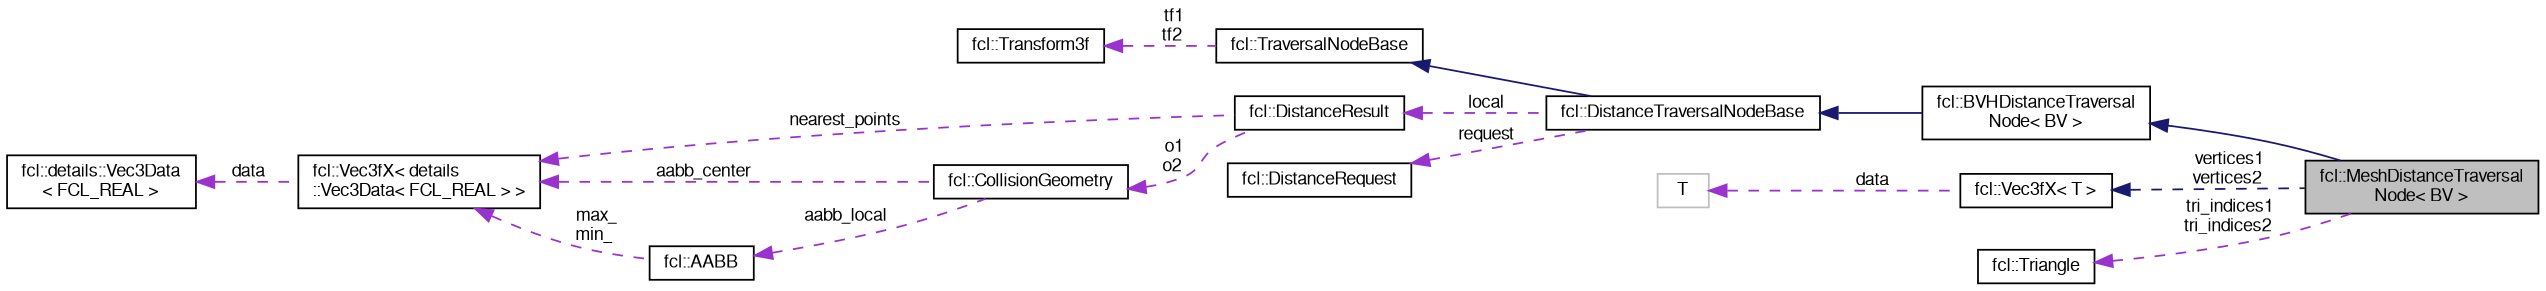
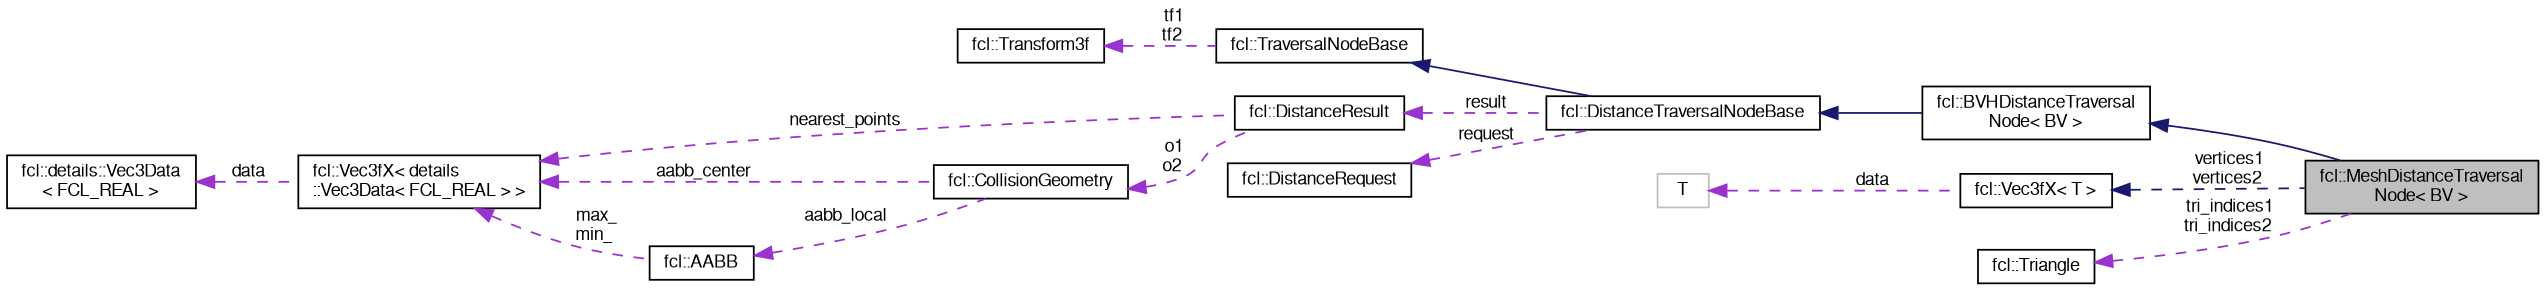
  digraph {
    rankdir=LR
    node [color=black fillcolor=white fontname=FreeSans fontsize=10 shape=record style=filled]
    edge [color=darkorchid3 dir=back fontname=FreeSans fontsize=10 labelfontname=FreeSans labelfontsize=10 style=dashed]
    n1 [fillcolor=grey75 fontcolor=black height=0.2 label="fcl::MeshDistanceTraversal\lNode\< BV \>" width=0.4]
    n2 [height=0.2 label="fcl::BVHDistanceTraversal\lNode\< BV \>" width=0.4]
    n3 [height=0.2 label="fcl::DistanceTraversalNodeBase" width=0.4]
    n4 [height=0.2 label="fcl::TraversalNodeBase" width=0.4]
    n5 [height=0.2 label="fcl::Transform3f" width=0.4]
    n6 [height=0.2 label="fcl::DistanceResult" width=0.4]
    n7 [height=0.2 label="fcl::Vec3fX\< details\l::Vec3Data\< FCL_REAL \> \>" width=0.4]
    n8 [height=0.2 label="fcl::CollisionGeometry" width=0.4]
    n9 [height=0.2 label="fcl::AABB" width=0.4]
    n10 [height=0.2 label="fcl::details::Vec3Data\l\< FCL_REAL \>" width=0.4]
    n11 [height=0.2 label="fcl::DistanceRequest" width=0.4]
    n12 [height=0.2 label="fcl::Vec3fX\< T \>" width=0.4]
    n13 [color=grey75 height=0.2 label=T width=0.4]
    n14 [height=0.2 label="fcl::Triangle" width=0.4]
    n2 -> n1 [color=midnightblue style=solid]
    n3 -> n2 [color=midnightblue style=solid]
    n4 -> n3 [color=midnightblue style=solid]
    n5 -> n4 [label=" tf1\ntf2"]
-   n6 -> n3 [label=" local"]
+   n6 -> n3 [label=" result"]
    n7 -> n6 [label=" nearest_points"]
    n7 -> n8 [label=" aabb_center"]
    n7 -> n9 [label=" max_\nmin_"]
    n8 -> n6 [label=" o1\no2"]
    n9 -> n8 [label=" aabb_local"]
    n10 -> n7 [label=" data"]
    n11 -> n3 [label=" request"]
    n12 -> n1 [color=midnightblue label=" vertices1\nvertices2"]
    n13 -> n12 [label=" data"]
    n14 -> n1 [label=" tri_indices1\ntri_indices2"]
  }
